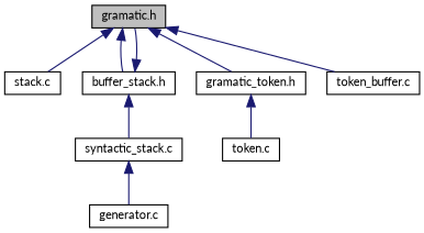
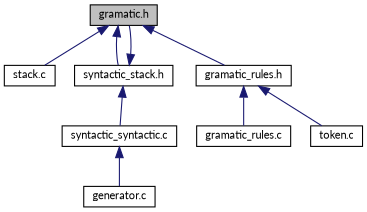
  digraph {
    fontname=Lato
    node [color=black fillcolor=white fontname=Lato fontsize=10 shape=record style=filled]
    edge [color=midnightblue dir=back fontname=Lato fontsize=10 labelfontname=Helvetica labelfontsize=10 style=solid]
    n1 [fillcolor=grey75 fontcolor=black height=0.2 label="gramatic.h" width=0.4]
    n2 [height=0.2 label="stack.c" width=0.4]
-   n3 [height=0.2 label="buffer_stack.h" width=0.4]
-   n4 [height=0.2 label="gramatic_token.h" width=0.4]
-   n5 [height=0.2 label="token_buffer.c" width=0.4]
-   n6 [height=0.2 label="syntactic_stack.c" width=0.4]
+   n3 [height=0.2 label="syntactic_stack.h" width=0.4]
+   n4 [height=0.2 label="gramatic_rules.h" width=0.4]
+   n6 [height=0.2 label="syntactic_syntactic.c" width=0.4]
+   n7 [height=0.2 label="gramatic_rules.c" width=0.4]
    n8 [height=0.2 label="token.c" width=0.4]
    n9 [height=0.2 label="generator.c" width=0.4]
    n1 -> n2
    n1 -> n3
    n1 -> n4
-   n1 -> n5
    n3 -> n1
    n3 -> n6
+   n4 -> n7
    n4 -> n8
    n6 -> n9
  }
